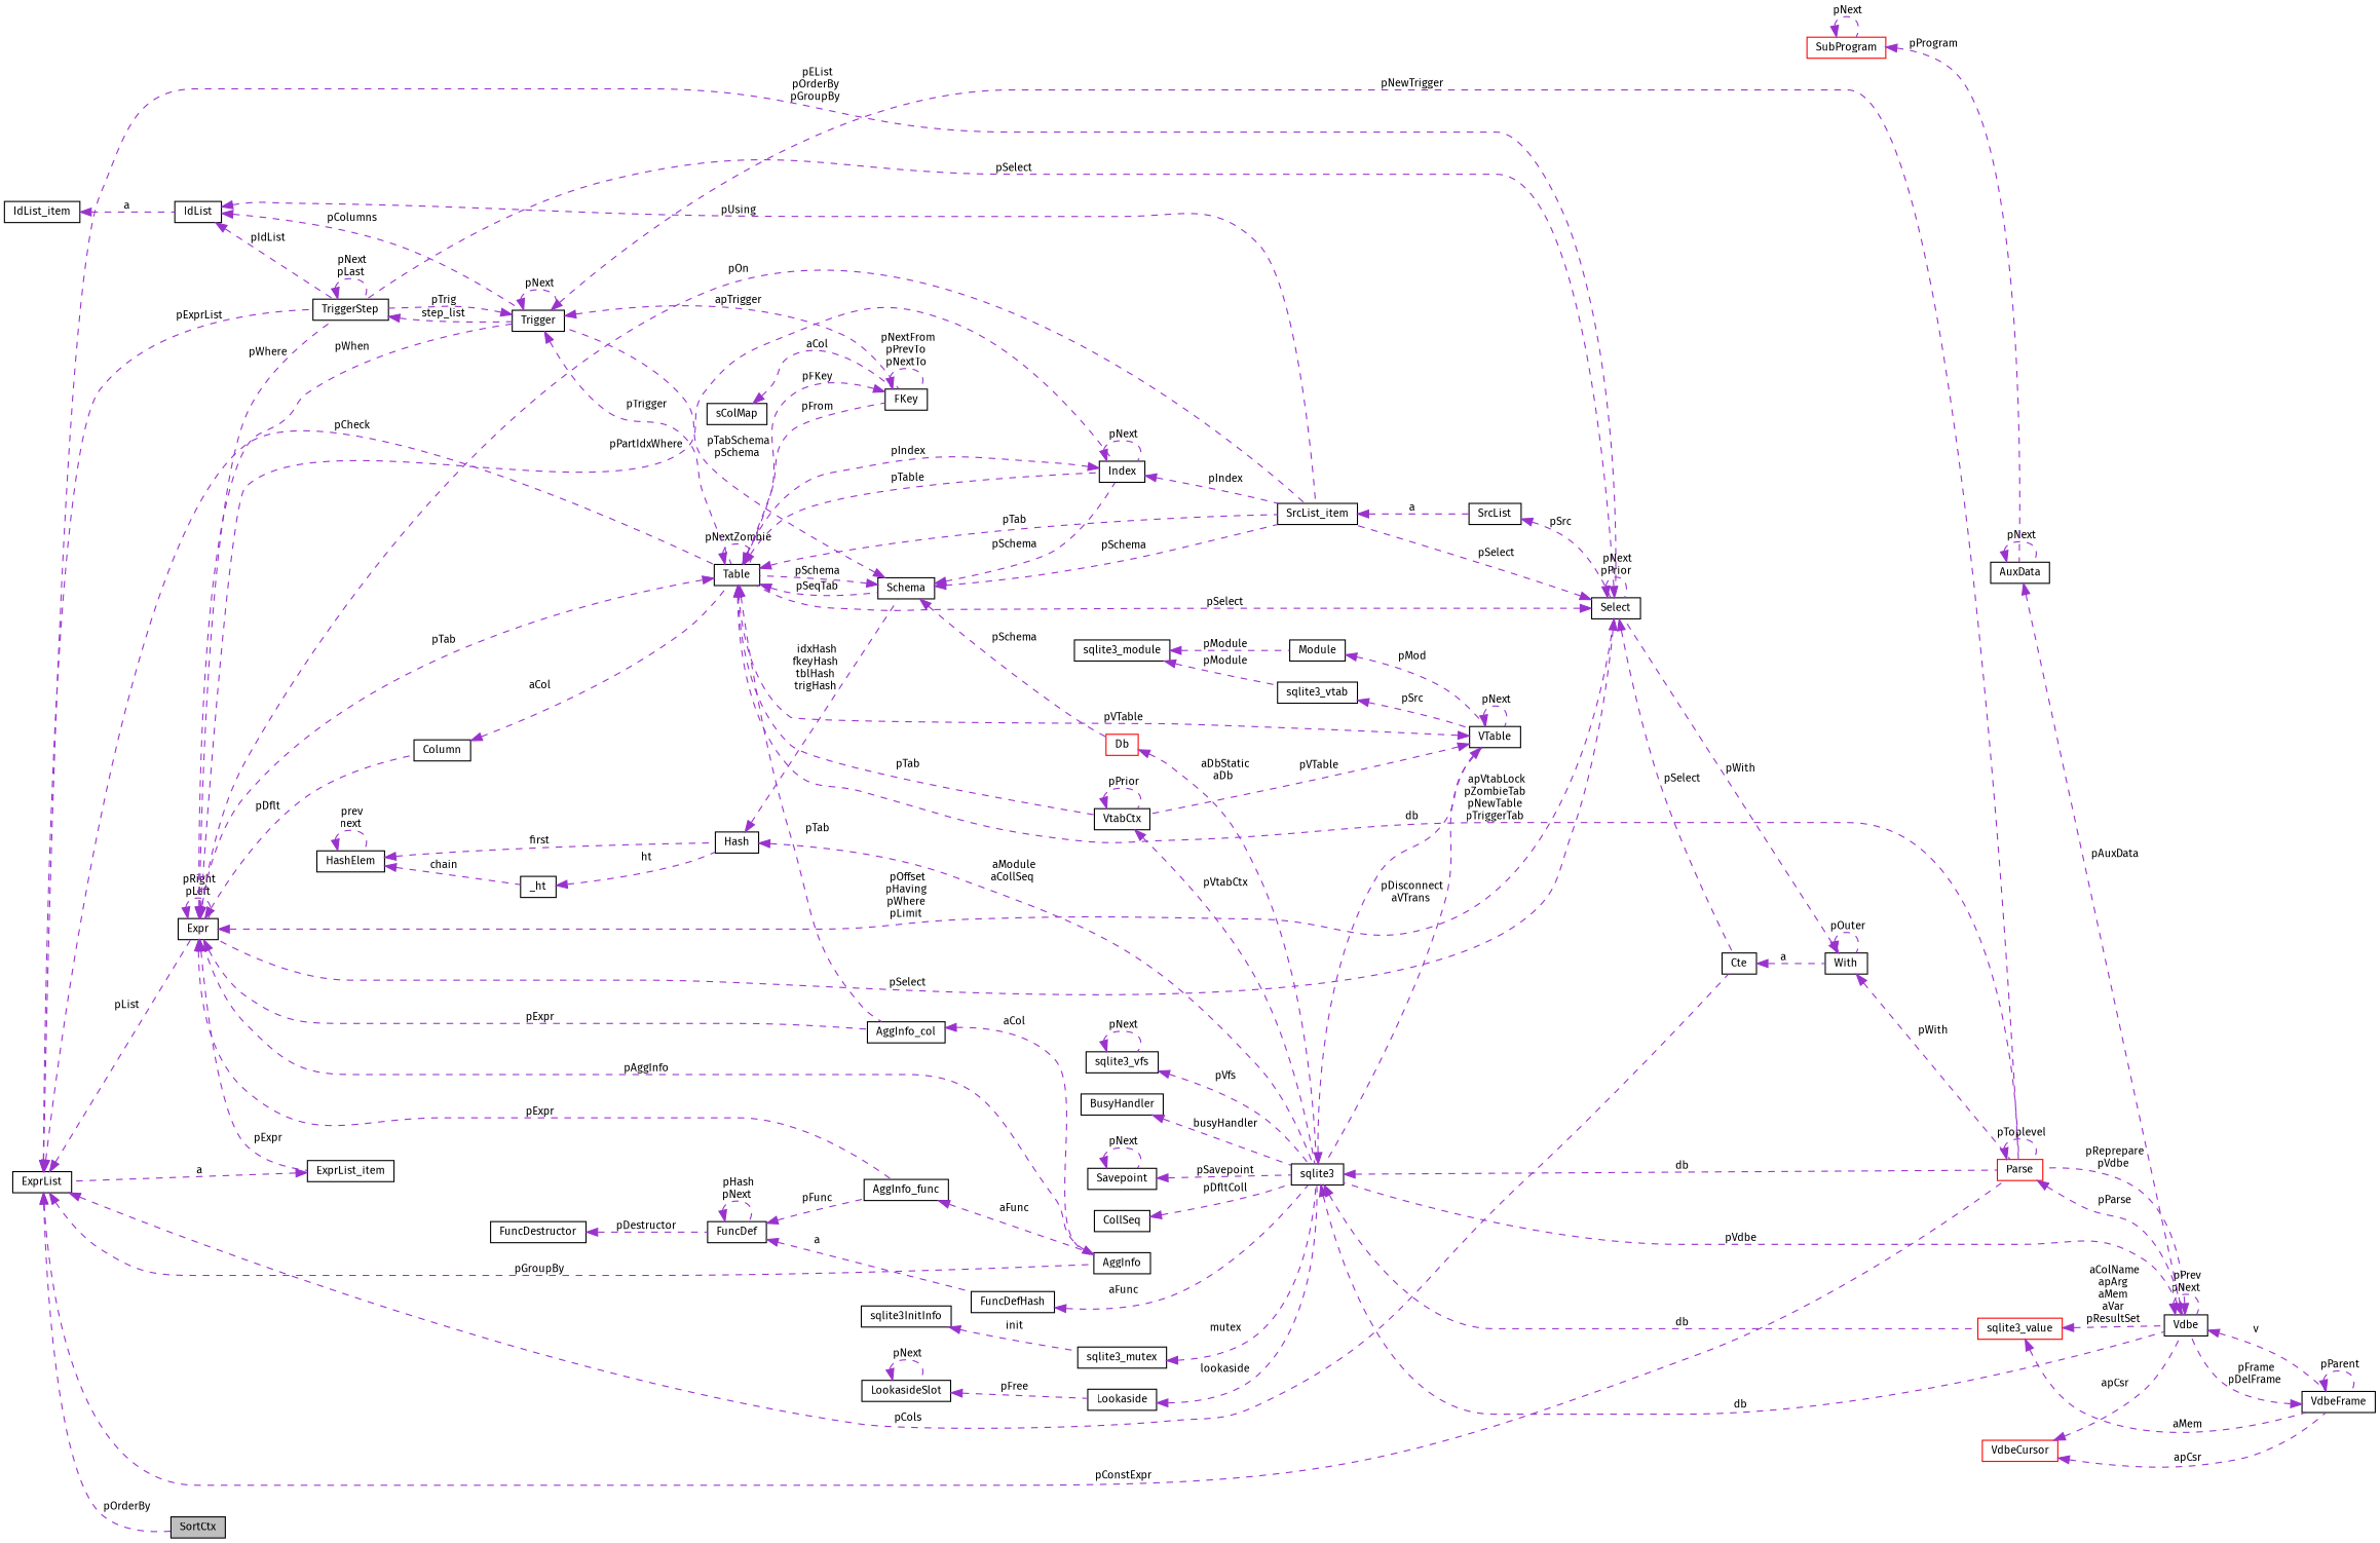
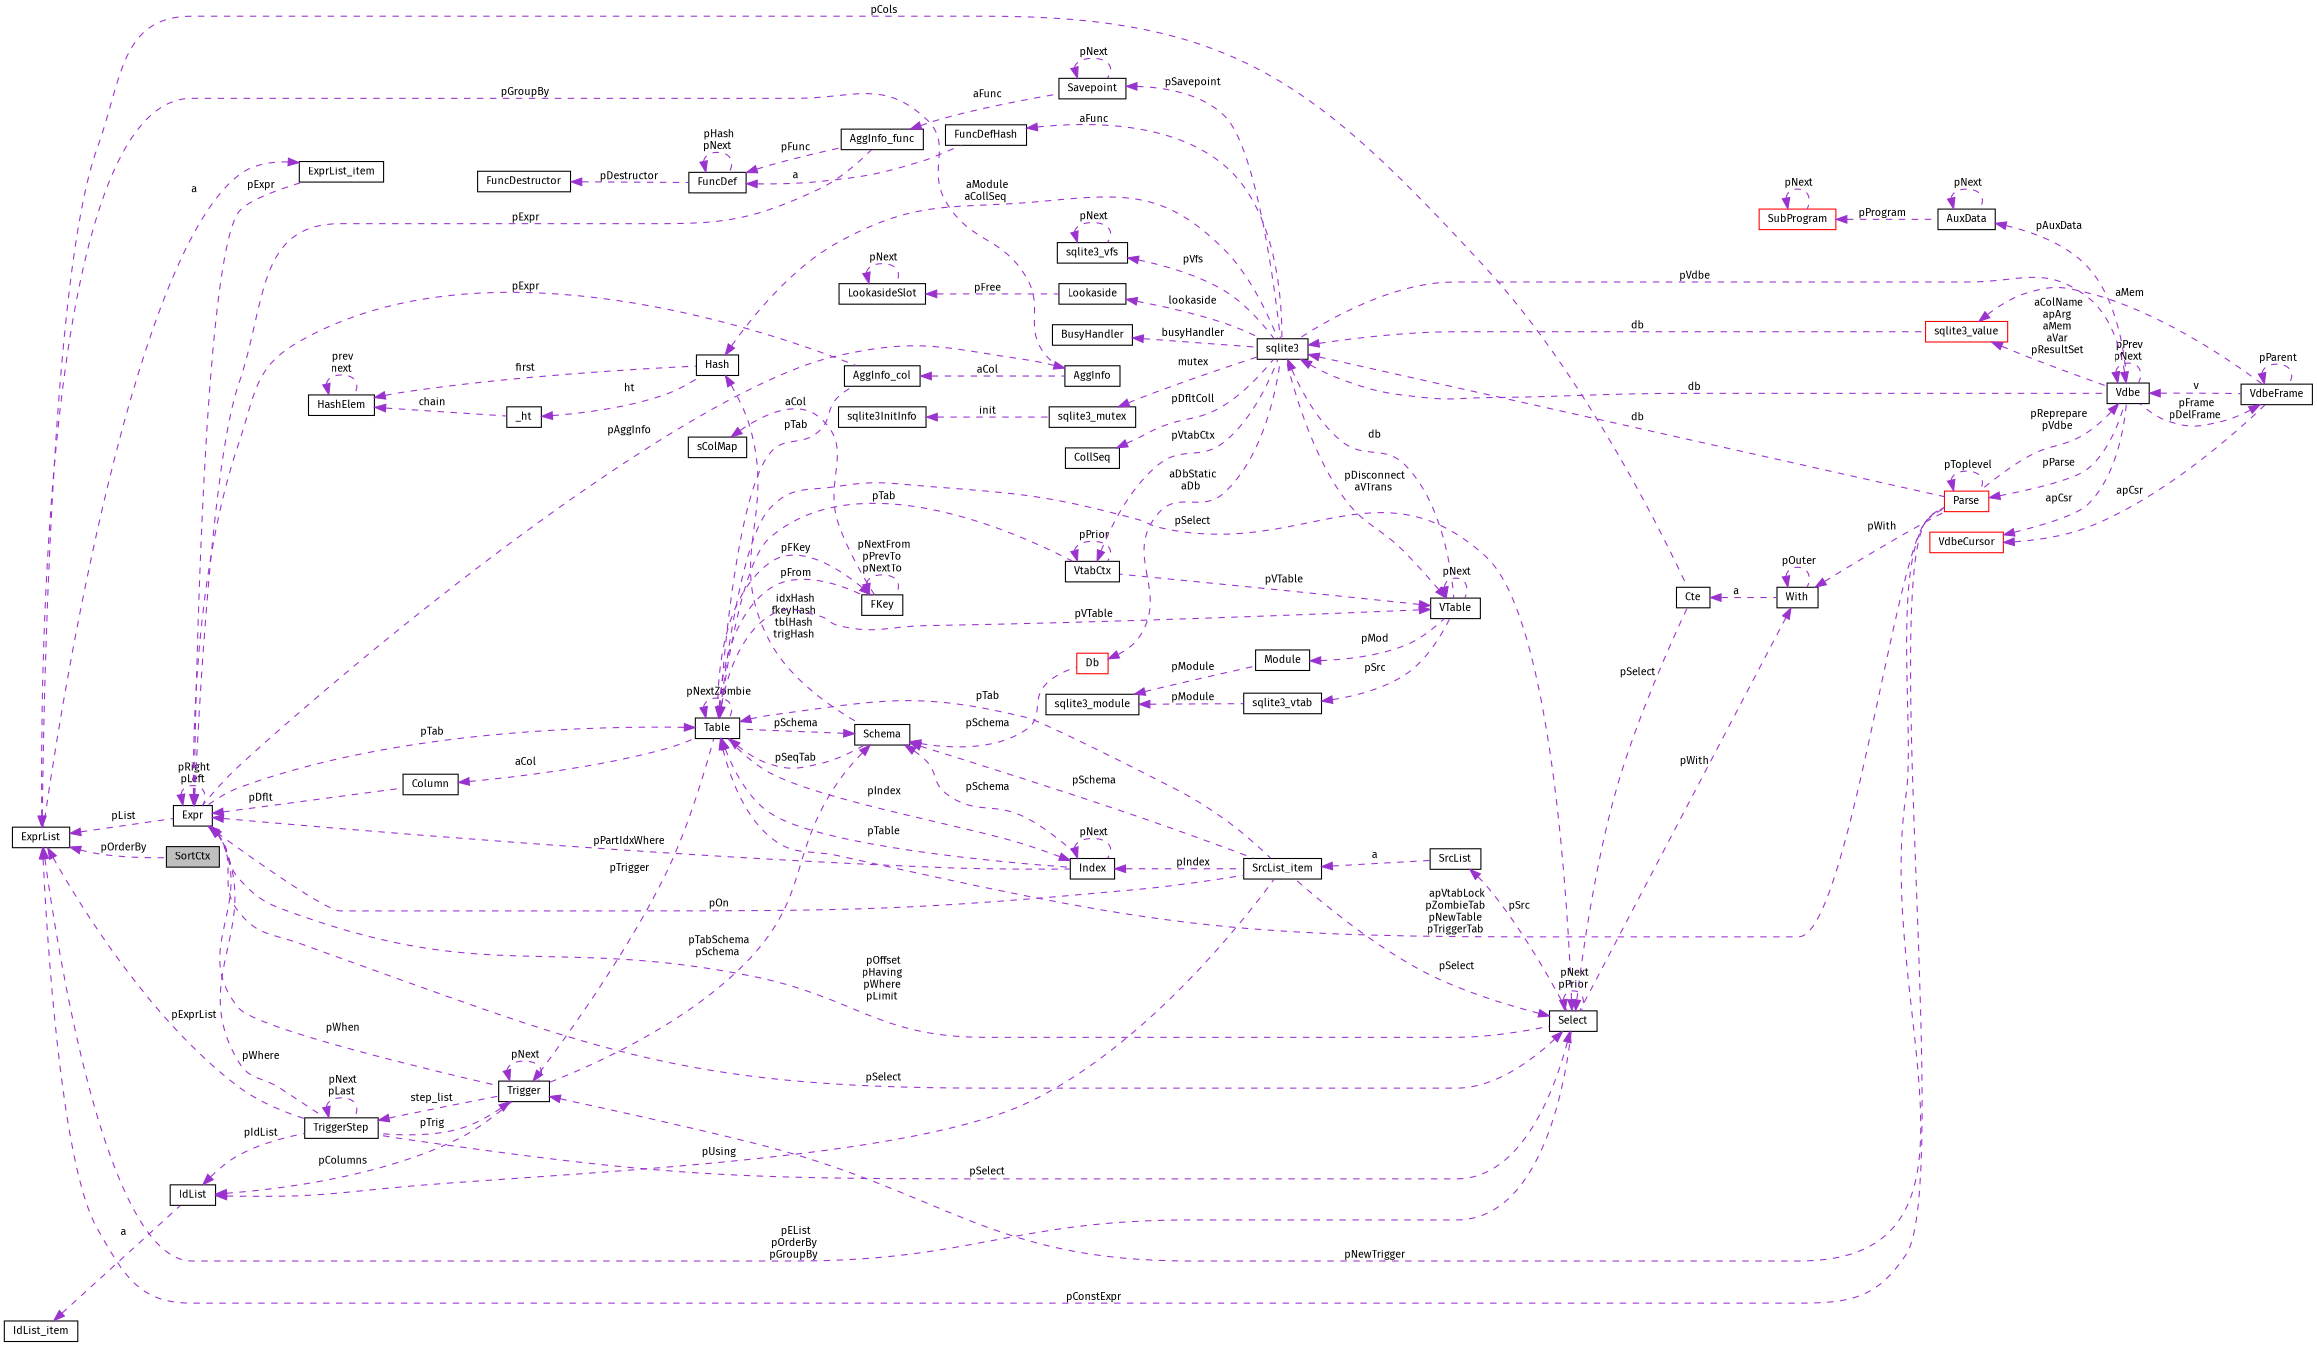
  digraph {
    fontname="Fira Sans"
    rankdir=LR
    node [color=black fillcolor=white fontname="Fira Sans" fontsize=10 shape=record style=filled]
    edge [color=darkorchid3 dir=back fontname="Fira Sans" fontsize=10 labelfontname=Helvetica labelfontsize=10 style=dashed]
    n1 [fillcolor=grey75 fontcolor=black height=0.2 label=SortCtx width=0.4]
    n2 [height=0.2 label=ExprList width=0.4]
    n3 [height=0.2 label=Expr width=0.4]
    n4 [height=0.2 label=AggInfo width=0.4]
    n5 [height=0.2 label=Table width=0.4]
    n6 [height=0.2 label=TriggerStep width=0.4]
    n7 [height=0.2 label=Select width=0.4]
    n8 [height=0.2 label=Cte width=0.4]
    n9 [color=red height=0.2 label=Parse width=0.4]
    n10 [height=0.2 label=ExprList_item width=0.4]
    n11 [height=0.2 label=AggInfo_col width=0.4]
    n12 [height=0.2 label=Column width=0.4]
    n13 [height=0.2 label=Trigger width=0.4]
    n14 [height=0.2 label=SrcList_item width=0.4]
    n15 [height=0.2 label=Index width=0.4]
    n16 [height=0.2 label=AggInfo_func width=0.4]
    n17 [height=0.2 label=Schema width=0.4]
    n18 [height=0.2 label=FKey width=0.4]
    n19 [height=0.2 label=VtabCtx width=0.4]
    n20 [height=0.2 label=With width=0.4]
    n21 [height=0.2 label=Vdbe width=0.4]
    n22 [height=0.2 label=SrcList width=0.4]
    n23 [color=red height=0.2 label=Db width=0.4]
    n24 [height=0.2 label=sqlite3 width=0.4]
    n25 [height=0.2 label=Hash width=0.4]
    n26 [height=0.2 label=VTable width=0.4]
    n27 [color=red height=0.2 label=sqlite3_value width=0.4]
    n28 [height=0.2 label=_ht width=0.4]
    n29 [height=0.2 label=HashElem width=0.4]
    n30 [height=0.2 label=sColMap width=0.4]
    n31 [height=0.2 label=IdList width=0.4]
    n32 [height=0.2 label=IdList_item width=0.4]
    n33 [height=0.2 label=VdbeFrame width=0.4]
    n34 [color=red height=0.2 label=VdbeCursor width=0.4]
    n35 [height=0.2 label=AuxData width=0.4]
    n36 [color=red height=0.2 label=SubProgram width=0.4]
    n37 [height=0.2 label=Savepoint width=0.4]
    n38 [height=0.2 label=FuncDefHash width=0.4]
    n39 [height=0.2 label=FuncDef width=0.4]
    n40 [height=0.2 label=FuncDestructor width=0.4]
    n41 [height=0.2 label=Lookaside width=0.4]
    n42 [height=0.2 label=LookasideSlot width=0.4]
    n43 [height=0.2 label=sqlite3_mutex width=0.4]
    n44 [height=0.2 label=sqlite3_vfs width=0.4]
    n45 [height=0.2 label=sqlite3InitInfo width=0.4]
    n46 [height=0.2 label=BusyHandler width=0.4]
    n47 [height=0.2 label=CollSeq width=0.4]
    n48 [height=0.2 label=Module width=0.4]
    n49 [height=0.2 label=sqlite3_module width=0.4]
    n50 [height=0.2 label=sqlite3_vtab width=0.4]
    n2 -> n1 [label=" pOrderBy"]
    n2 -> n3 [label=" pList"]
    n2 -> n4 [label=" pGroupBy"]
-   n2 -> n5 [label=" pCheck"]
    n2 -> n6 [label=" pExprList"]
    n2 -> n7 [label=" pEList\npOrderBy\npGroupBy"]
    n2 -> n8 [label=" pCols"]
    n2 -> n9 [label=" pConstExpr"]
    n3 -> n3 [label=" pRight\npLeft"]
    n3 -> n6 [label=" pWhere"]
    n3 -> n7 [label=" pOffset\npHaving\npWhere\npLimit"]
    n3 -> n10 [label=" pExpr"]
    n3 -> n11 [label=" pExpr"]
    n3 -> n12 [label=" pDflt"]
    n3 -> n13 [label=" pWhen"]
    n3 -> n14 [label=" pOn"]
    n3 -> n15 [label=" pPartIdxWhere"]
    n3 -> n16 [label=" pExpr"]
    n4 -> n3 [label=" pAggInfo"]
    n5 -> n3 [label=" pTab"]
    n5 -> n5 [label=" pNextZombie"]
    n5 -> n9 [label=" apVtabLock\npZombieTab\npNewTable\npTriggerTab"]
    n5 -> n11 [label=" pTab"]
    n5 -> n14 [label=" pTab"]
    n5 -> n15 [label=" pTable"]
    n5 -> n17 [label=" pSeqTab"]
    n5 -> n18 [label=" pFrom"]
    n5 -> n19 [label=" pTab"]
    n6 -> n6 [label=" pNext\npLast"]
    n6 -> n13 [label=" step_list"]
    n7 -> n3 [label=" pSelect"]
    n7 -> n5 [label=" pSelect"]
    n7 -> n6 [label=" pSelect"]
    n7 -> n7 [label=" pNext\npPrior"]
    n7 -> n8 [label=" pSelect"]
    n7 -> n14 [label=" pSelect"]
    n8 -> n20 [label=" a"]
    n9 -> n9 [label=" pToplevel"]
    n9 -> n21 [label=" pParse"]
    n10 -> n2 [label=" a"]
    n11 -> n4 [label=" aCol"]
    n12 -> n5 [label=" aCol"]
    n13 -> n5 [label=" pTrigger"]
    n13 -> n6 [label=" pTrig"]
    n13 -> n9 [label=" pNewTrigger"]
    n13 -> n13 [label=" pNext"]
-   n13 -> n18 [label=" apTrigger"]
    n14 -> n22 [label=" a"]
    n15 -> n5 [label=" pIndex"]
    n15 -> n14 [label=" pIndex"]
    n15 -> n15 [label=" pNext"]
-   n16 -> n4 [label=" aFunc"]
+   n16 -> n37 [label=" aFunc"]
    n17 -> n5 [label=" pSchema"]
    n17 -> n13 [label=" pTabSchema\npSchema"]
    n17 -> n14 [label=" pSchema"]
    n17 -> n15 [label=" pSchema"]
    n17 -> n23 [label=" pSchema"]
    n18 -> n5 [label=" pFKey"]
    n18 -> n18 [label=" pNextFrom\npPrevTo\npNextTo"]
    n19 -> n19 [label=" pPrior"]
    n19 -> n24 [label=" pVtabCtx"]
    n20 -> n7 [label=" pWith"]
    n20 -> n9 [label=" pWith"]
    n20 -> n20 [label=" pOuter"]
    n21 -> n9 [label=" pReprepare\npVdbe"]
    n21 -> n21 [label=" pPrev\npNext"]
    n21 -> n24 [label=" pVdbe"]
    n21 -> n33 [label=" v"]
    n22 -> n7 [label=" pSrc"]
    n23 -> n24 [label=" aDbStatic\naDb"]
    n24 -> n9 [label=" db"]
    n24 -> n21 [label=" db"]
    n24 -> n26 [label=" db"]
    n24 -> n27 [label=" db"]
    n25 -> n17 [label=" idxHash\nfkeyHash\ntblHash\ntrigHash"]
    n25 -> n24 [label=" aModule\naCollSeq"]
    n26 -> n5 [label=" pVTable"]
    n26 -> n19 [label=" pVTable"]
    n26 -> n24 [label=" pDisconnect\naVTrans"]
    n26 -> n26 [label=" pNext"]
    n27 -> n21 [label=" aColName\napArg\naMem\naVar\npResultSet"]
    n27 -> n33 [label=" aMem"]
    n28 -> n25 [label=" ht"]
    n29 -> n25 [label=" first"]
    n29 -> n28 [label=" chain"]
    n29 -> n29 [label=" prev\nnext"]
    n30 -> n18 [label=" aCol"]
    n31 -> n6 [label=" pIdList"]
    n31 -> n13 [label=" pColumns"]
    n31 -> n14 [label=" pUsing"]
    n32 -> n31 [label=" a"]
    n33 -> n21 [label=" pFrame\npDelFrame"]
    n33 -> n33 [label=" pParent"]
    n34 -> n21 [label=" apCsr"]
    n34 -> n33 [label=" apCsr"]
    n35 -> n21 [label=" pAuxData"]
    n35 -> n35 [label=" pNext"]
    n36 -> n35 [label=" pProgram"]
    n36 -> n36 [label=" pNext"]
    n37 -> n24 [label=" pSavepoint"]
    n37 -> n37 [label=" pNext"]
    n38 -> n24 [label=" aFunc"]
    n39 -> n16 [label=" pFunc"]
    n39 -> n38 [label=" a"]
    n39 -> n39 [label=" pHash\npNext"]
    n40 -> n39 [label=" pDestructor"]
    n41 -> n24 [label=" lookaside"]
    n42 -> n41 [label=" pFree"]
    n42 -> n42 [label=" pNext"]
    n43 -> n24 [label=" mutex"]
    n44 -> n24 [label=" pVfs"]
    n44 -> n44 [label=" pNext"]
    n45 -> n43 [label=" init"]
    n46 -> n24 [label=" busyHandler"]
    n47 -> n24 [label=" pDfltColl"]
    n48 -> n26 [label=" pMod"]
    n49 -> n48 [label=" pModule"]
    n49 -> n50 [label=" pModule"]
    n50 -> n26 [label=" pSrc"]
  }
